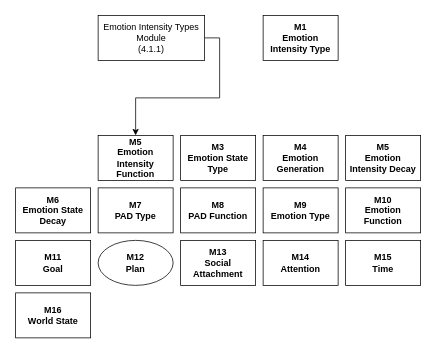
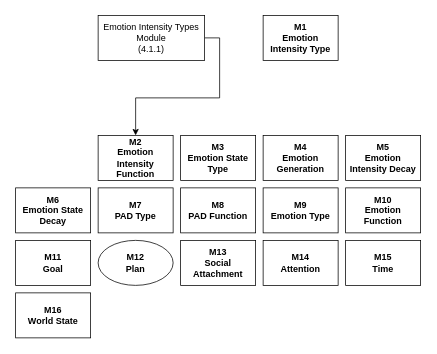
  <mxCell id="0" />
  <mxCell id="1" parent="0" />
  <mxCell id="2" value="M1 &lt;br&gt;Emotion Intensity Type" style="rounded=0;whiteSpace=wrap;html=1;fontStyle=1" parent="1" vertex="1"><mxGeometry x="350" y="20" width="100" height="60" as="geometry" /></mxCell>
  <mxCell id="3" value="M3&lt;br&gt;Emotion State Type" style="rounded=0;whiteSpace=wrap;html=1;fontStyle=1" parent="1" vertex="1"><mxGeometry x="240" y="180" width="100" height="60" as="geometry" /></mxCell>
  <mxCell id="4" value="&lt;div&gt;M6&lt;/div&gt;Emotion State Decay" style="rounded=0;whiteSpace=wrap;html=1;fontStyle=1" parent="1" vertex="1"><mxGeometry x="20" y="250" width="100" height="60" as="geometry" /></mxCell>
  <mxCell id="5" value="M7&lt;br&gt;PAD Type" style="rounded=0;whiteSpace=wrap;html=1;fontStyle=1" parent="1" vertex="1"><mxGeometry x="130" y="250" width="100" height="60" as="geometry" /></mxCell>
  <mxCell id="6" value="M8&lt;br&gt;PAD Function" style="rounded=0;whiteSpace=wrap;html=1;fontStyle=1" parent="1" vertex="1"><mxGeometry x="240" y="250" width="100" height="60" as="geometry" /></mxCell>
  <mxCell id="7" value="M9&lt;br&gt;Emotion Type" style="rounded=0;whiteSpace=wrap;html=1;fontStyle=1" parent="1" vertex="1"><mxGeometry x="350" y="250" width="100" height="60" as="geometry" /></mxCell>
  <mxCell id="8" value="M10&lt;br&gt;Emotion Function" style="rounded=0;whiteSpace=wrap;html=1;fontStyle=1" parent="1" vertex="1"><mxGeometry x="460" y="250" width="100" height="60" as="geometry" /></mxCell>
  <mxCell id="9" value="M15&lt;br&gt;Time" style="rounded=0;whiteSpace=wrap;html=1;fontStyle=1" parent="1" vertex="1"><mxGeometry x="460" y="320" width="100" height="60" as="geometry" /></mxCell>
  <mxCell id="10" value="M16&lt;br&gt;World State" style="rounded=0;whiteSpace=wrap;html=1;fontStyle=1" parent="1" vertex="1"><mxGeometry x="20" y="390" width="100" height="60" as="geometry" /></mxCell>
  <mxCell id="11" value="M12&lt;br&gt;Plan" style="ellipse;whiteSpace=wrap;html=1;fontStyle=1;" parent="1" vertex="1"><mxGeometry x="130" y="320" width="100" height="60" as="geometry" /></mxCell>
  <mxCell id="12" value="M11&lt;br&gt;Goal" style="rounded=0;whiteSpace=wrap;html=1;fontStyle=1" parent="1" vertex="1"><mxGeometry x="20" y="320" width="100" height="60" as="geometry" /></mxCell>
  <mxCell id="13" value="M14&lt;br&gt;Attention" style="rounded=0;whiteSpace=wrap;html=1;fontStyle=1" parent="1" vertex="1"><mxGeometry x="350" y="320" width="100" height="60" as="geometry" /></mxCell>
  <mxCell id="14" value="M13&lt;br&gt;Social Attachment" style="rounded=0;whiteSpace=wrap;html=1;fontStyle=1" parent="1" vertex="1"><mxGeometry x="240" y="320" width="100" height="60" as="geometry" /></mxCell>
  <mxCell id="15" value="&lt;div&gt;M5&lt;/div&gt;Emotion Intensity Decay" style="rounded=0;whiteSpace=wrap;html=1;fontStyle=1" parent="1" vertex="1"><mxGeometry x="460" y="180" width="100" height="60" as="geometry" /></mxCell>
- <mxCell id="16" value="M5 &lt;br&gt;Emotion Intensity Function" style="rounded=0;whiteSpace=wrap;html=1;fontStyle=1" parent="1" vertex="1"><mxGeometry x="130" y="180" width="100" height="60" as="geometry" /></mxCell>
+ <mxCell id="16" value="M2 &lt;br&gt;Emotion Intensity Function" style="rounded=0;whiteSpace=wrap;html=1;fontStyle=1" parent="1" vertex="1"><mxGeometry x="130" y="180" width="100" height="60" as="geometry" /></mxCell>
  <mxCell id="17" value="M4&lt;br&gt;Emotion Generation" style="rounded=0;whiteSpace=wrap;html=1;fontStyle=1" parent="1" vertex="1"><mxGeometry x="350" y="180" width="100" height="60" as="geometry" /></mxCell>
  <mxCell id="18" style="edgeStyle=orthogonalEdgeStyle;rounded=0;orthogonalLoop=1;jettySize=auto;html=1;exitX=1;exitY=0.5;exitDx=0;exitDy=0;" edge="1" parent="1" source="19" target="16"><mxGeometry relative="1" as="geometry" /></mxCell>
  <mxCell id="19" value="&lt;div&gt;Emotion Intensity Types Module &lt;br&gt;&lt;/div&gt;&lt;div&gt;(4.1.1)&lt;br&gt;&lt;/div&gt;" style="rounded=0;whiteSpace=wrap;html=1;" vertex="1" parent="1"><mxGeometry x="130" y="20" width="142" height="60" as="geometry" /></mxCell>
